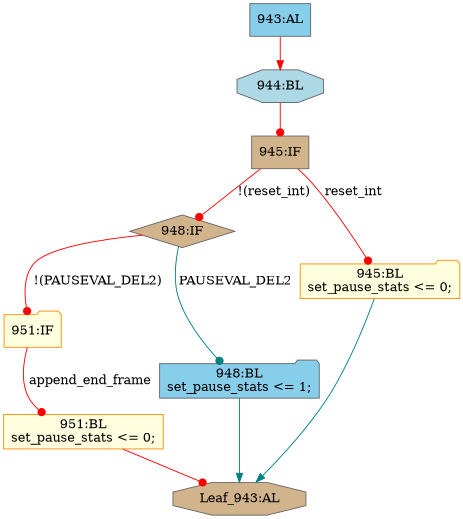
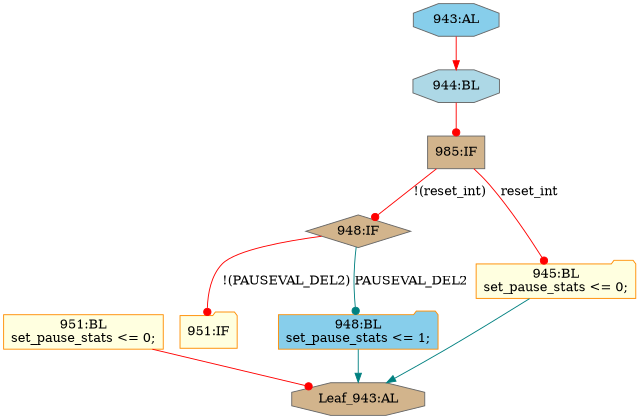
  strict digraph {
    node [color=gray40 fillcolor=tan shape=folder statements="[]" style=filled typ=Block]
    edge [arrowhead=dot color=red cond="[]" lineno=None]
    n1 [ast="<pyverilog.vparser.ast.IfStatement object at 0x7f2e132e9550>" label="948:IF" shape=diamond typ=IfStatement]
    n2 [ast="<pyverilog.vparser.ast.IfStatement object at 0x7f2e132e9710>" color=darkorange fillcolor=lightyellow label="951:IF" typ=IfStatement]
-   n3 [ast="<pyverilog.vparser.ast.Block object at 0x7f2e132e9e10>" fillcolor=skyblue label="948:BL\nset_pause_stats <= 1;" statements="[<pyverilog.vparser.ast.NonblockingSubstitution object at 0x7f2e132e9510>]"]
+   n3 [ast="<pyverilog.vparser.ast.Block object at 0x7f2e132e9e10>" color=darkorange fillcolor=skyblue label="948:BL\nset_pause_stats <= 1;" statements="[<pyverilog.vparser.ast.NonblockingSubstitution object at 0x7f2e132e9510>]"]
    n4 [ast="<pyverilog.vparser.ast.Block object at 0x7f2e132e9090>" color=darkorange fillcolor=lightyellow label="951:BL\nset_pause_stats <= 0;" shape=box statements="[<pyverilog.vparser.ast.NonblockingSubstitution object at 0x7f2e132e9ad0>]"]
    n5 [def_var="['set_pause_stats']" label="Leaf_943:AL" shape=octagon statements="" typ=""]
    n6 [ast="<pyverilog.vparser.ast.Block object at 0x7f2e132e9e50>" color=darkorange fillcolor=lightyellow label="945:BL\nset_pause_stats <= 0;" statements="[<pyverilog.vparser.ast.NonblockingSubstitution object at 0x7f2e132e9d10>]"]
    n7 [ast="<pyverilog.vparser.ast.Block object at 0x7f2e132e9f10>" fillcolor=lightblue label="944:BL" shape=octagon]
-   n8 [ast="<pyverilog.vparser.ast.IfStatement object at 0x7f2e132e9610>" label="945:IF" shape=box typ=IfStatement]
-   n9 [ast="<pyverilog.vparser.ast.Always object at 0x7f2e132e9910>" clk_sens=True fillcolor=skyblue label="943:AL" sens="['TX_CLK', 'reset_int']" shape=box typ=Always use_var="['append_end_frame', 'reset_int', 'PAUSEVAL_DEL2']"]
+   n8 [ast="<pyverilog.vparser.ast.IfStatement object at 0x7f2e132e9610>" label="985:IF" shape=box typ=IfStatement]
+   n9 [ast="<pyverilog.vparser.ast.Always object at 0x7f2e132e9910>" clk_sens=True fillcolor=skyblue label="943:AL" sens="['TX_CLK', 'reset_int']" shape=octagon typ=Always use_var="['append_end_frame', 'reset_int', 'PAUSEVAL_DEL2']"]
    n1 -> n2 [cond="['PAUSEVAL_DEL2']" label="!(PAUSEVAL_DEL2)" lineno=948]
    n1 -> n3 [color=teal cond="['PAUSEVAL_DEL2']" label=PAUSEVAL_DEL2 lineno=948]
-   n2 -> n4 [cond="['append_end_frame']" label=append_end_frame lineno=951]
    n3 -> n5 [arrowhead=normal color=teal]
    n4 -> n5
    n6 -> n5 [arrowhead=normal color=teal]
    n7 -> n8
    n8 -> n1 [cond="['reset_int']" label="!(reset_int)" lineno=945]
    n8 -> n6 [cond="['reset_int']" label=reset_int lineno=945]
    n9 -> n7 [arrowhead=normal]
  }
